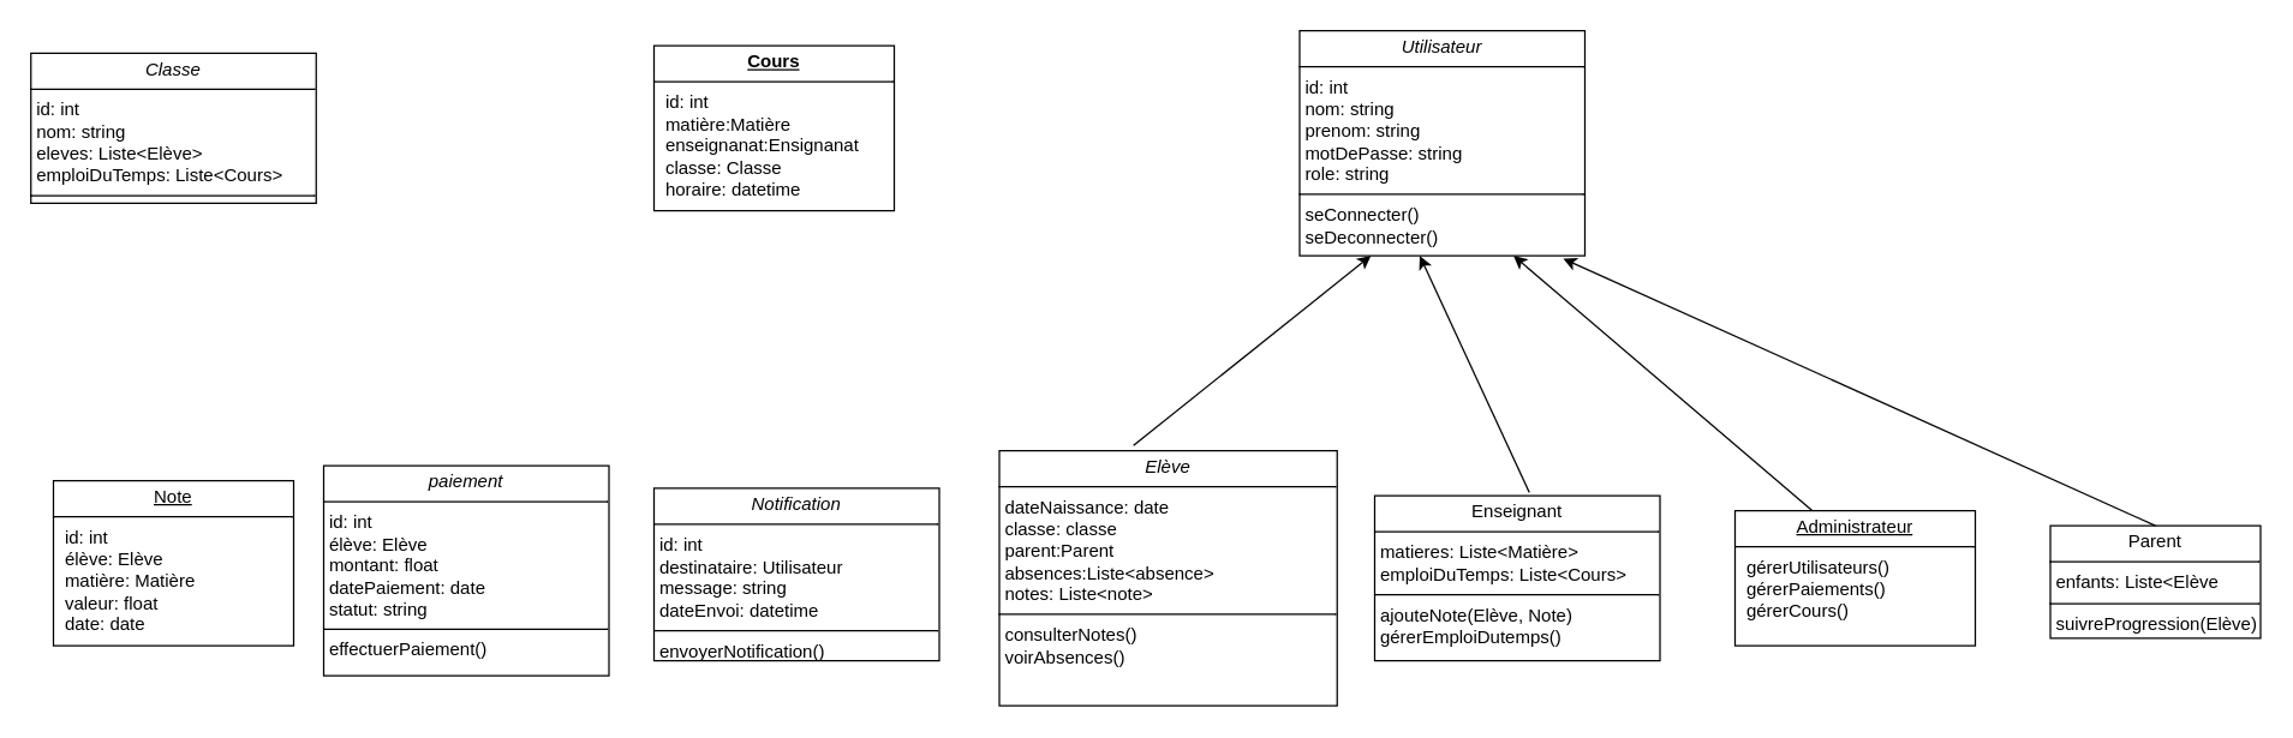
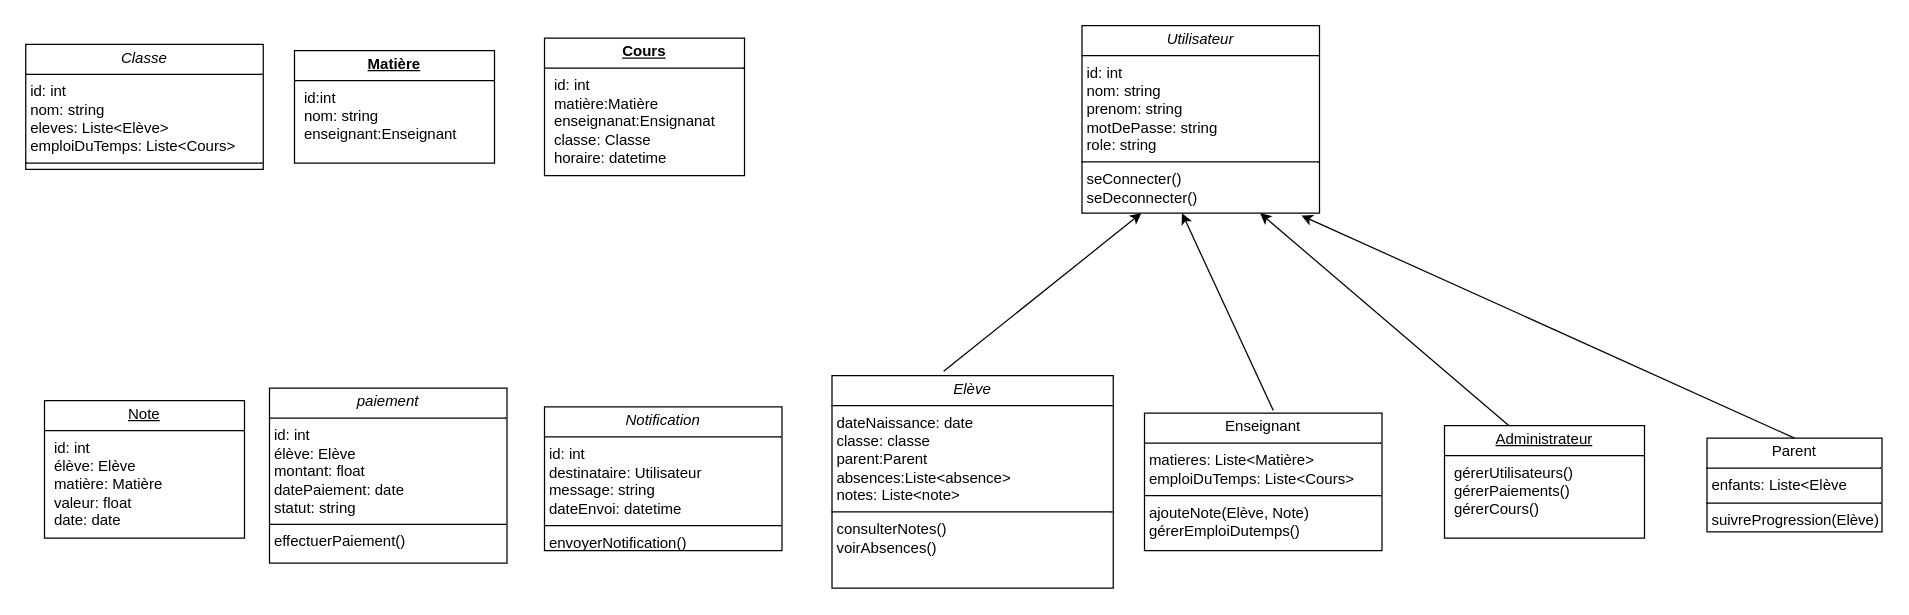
  <mxCell id="0" />
  <mxCell id="1" parent="0" />
+ <mxCell id="2" value="&lt;p style=&quot;margin:0px;margin-top:4px;text-align:center;text-decoration:underline;&quot;&gt;&lt;b&gt;Matière&lt;/b&gt;&lt;/p&gt;&lt;hr size=&quot;1&quot; style=&quot;border-style:solid;&quot;&gt;&lt;p style=&quot;margin:0px;margin-left:8px;&quot;&gt;id:int&lt;br&gt;nom: string&lt;br&gt;enseignant:Enseignant&lt;/p&gt;" style="verticalAlign=top;align=left;overflow=fill;html=1;whiteSpace=wrap;" vertex="1" parent="1"><mxGeometry x="235" y="40" width="160" height="90" as="geometry" /></mxCell>
  <mxCell id="3" value="&lt;p style=&quot;margin:0px;margin-top:4px;text-align:center;text-decoration:underline;&quot;&gt;&lt;b&gt;Cours&lt;/b&gt;&lt;/p&gt;&lt;hr size=&quot;1&quot; style=&quot;border-style:solid;&quot;&gt;&lt;p style=&quot;margin:0px;margin-left:8px;&quot;&gt;id: int&lt;/p&gt;&lt;p style=&quot;margin:0px;margin-left:8px;&quot;&gt;matière:Matière&lt;br&gt;enseignanat:Ensignanat&lt;br&gt;classe: Classe&lt;/p&gt;&lt;p style=&quot;margin:0px;margin-left:8px;&quot;&gt;horaire: datetime&lt;/p&gt;" style="verticalAlign=top;align=left;overflow=fill;html=1;whiteSpace=wrap;" vertex="1" parent="1"><mxGeometry x="435" y="30" width="160" height="110" as="geometry" /></mxCell>
  <mxCell id="4" value="&lt;p style=&quot;margin:0px;margin-top:4px;text-align:center;text-decoration:underline;&quot;&gt;Note&lt;/p&gt;&lt;hr size=&quot;1&quot; style=&quot;border-style:solid;&quot;&gt;&lt;p style=&quot;margin:0px;margin-left:8px;&quot;&gt;id: int&lt;/p&gt;&lt;p style=&quot;margin:0px;margin-left:8px;&quot;&gt;élève: Elève&amp;nbsp;&lt;/p&gt;&lt;p style=&quot;margin:0px;margin-left:8px;&quot;&gt;matière: Matière&lt;/p&gt;&lt;p style=&quot;margin:0px;margin-left:8px;&quot;&gt;valeur: float&lt;/p&gt;&lt;p style=&quot;margin:0px;margin-left:8px;&quot;&gt;date: date&lt;br&gt;&lt;br&gt;&lt;/p&gt;" style="verticalAlign=top;align=left;overflow=fill;html=1;whiteSpace=wrap;" vertex="1" parent="1"><mxGeometry x="35" y="320" width="160" height="110" as="geometry" /></mxCell>
  <mxCell id="5" value="&lt;p style=&quot;margin:0px;margin-top:4px;text-align:center;&quot;&gt;&lt;i&gt;paiement&lt;/i&gt;&lt;/p&gt;&lt;hr size=&quot;1&quot; style=&quot;border-style:solid;&quot;&gt;&lt;p style=&quot;margin:0px;margin-left:4px;&quot;&gt;id: int&lt;br&gt;élève: Elève&lt;/p&gt;&lt;p style=&quot;margin:0px;margin-left:4px;&quot;&gt;montant: float&lt;/p&gt;&lt;p style=&quot;margin:0px;margin-left:4px;&quot;&gt;datePaiement: date&lt;/p&gt;&lt;p style=&quot;margin:0px;margin-left:4px;&quot;&gt;statut: string&lt;/p&gt;&lt;hr size=&quot;1&quot; style=&quot;border-style:solid;&quot;&gt;&lt;p style=&quot;margin:0px;margin-left:4px;&quot;&gt;effectuerPaiement()&lt;/p&gt;" style="verticalAlign=top;align=left;overflow=fill;html=1;whiteSpace=wrap;" vertex="1" parent="1"><mxGeometry x="215" y="310" width="190" height="140" as="geometry" /></mxCell>
  <mxCell id="6" value="&lt;p style=&quot;margin:0px;margin-top:4px;text-align:center;&quot;&gt;&lt;i&gt;Notification&lt;/i&gt;&lt;/p&gt;&lt;hr size=&quot;1&quot; style=&quot;border-style:solid;&quot;&gt;&lt;p style=&quot;margin:0px;margin-left:4px;&quot;&gt;id: int&lt;br&gt;destinataire: Utilisateur&lt;/p&gt;&lt;p style=&quot;margin:0px;margin-left:4px;&quot;&gt;message: string&lt;/p&gt;&lt;p style=&quot;margin:0px;margin-left:4px;&quot;&gt;dateEnvoi: datetime&lt;/p&gt;&lt;hr size=&quot;1&quot; style=&quot;border-style:solid;&quot;&gt;&lt;p style=&quot;margin:0px;margin-left:4px;&quot;&gt;envoyerNotification()&lt;/p&gt;" style="verticalAlign=top;align=left;overflow=fill;html=1;whiteSpace=wrap;" vertex="1" parent="1"><mxGeometry x="435" y="325" width="190" height="115" as="geometry" /></mxCell>
  <mxCell id="7" value="&lt;p style=&quot;margin:0px;margin-top:4px;text-align:center;&quot;&gt;&lt;i&gt;Utilisateur&lt;/i&gt;&lt;/p&gt;&lt;hr size=&quot;1&quot; style=&quot;border-style:solid;&quot;&gt;&lt;p style=&quot;margin:0px;margin-left:4px;&quot;&gt;id: int&lt;br&gt;nom: string&lt;/p&gt;&lt;p style=&quot;margin:0px;margin-left:4px;&quot;&gt;prenom: string&lt;/p&gt;&lt;p style=&quot;margin:0px;margin-left:4px;&quot;&gt;motDePasse: string&lt;/p&gt;&lt;p style=&quot;margin:0px;margin-left:4px;&quot;&gt;role: string&lt;/p&gt;&lt;hr size=&quot;1&quot; style=&quot;border-style:solid;&quot;&gt;&lt;p style=&quot;margin:0px;margin-left:4px;&quot;&gt;seConnecter()&lt;br&gt;seDeconnecter()&lt;/p&gt;" style="verticalAlign=top;align=left;overflow=fill;html=1;whiteSpace=wrap;" vertex="1" parent="1"><mxGeometry x="865" y="20" width="190" height="150" as="geometry" /></mxCell>
  <mxCell id="8" value="&lt;p style=&quot;margin:0px;margin-top:4px;text-align:center;&quot;&gt;&lt;i&gt;Elève&lt;/i&gt;&lt;/p&gt;&lt;hr size=&quot;1&quot; style=&quot;border-style:solid;&quot;&gt;&lt;p style=&quot;margin:0px;margin-left:4px;&quot;&gt;dateNaissance: date&lt;br&gt;classe: classe&lt;/p&gt;&lt;p style=&quot;margin:0px;margin-left:4px;&quot;&gt;parent:Parent&lt;/p&gt;&lt;p style=&quot;margin:0px;margin-left:4px;&quot;&gt;absences:Liste&amp;lt;absence&amp;gt;&lt;/p&gt;&lt;p style=&quot;margin:0px;margin-left:4px;&quot;&gt;notes: Liste&amp;lt;note&amp;gt;&lt;/p&gt;&lt;hr size=&quot;1&quot; style=&quot;border-style:solid;&quot;&gt;&lt;p style=&quot;margin:0px;margin-left:4px;&quot;&gt;consulterNotes()&lt;br&gt;voirAbsences()&lt;/p&gt;" style="verticalAlign=top;align=left;overflow=fill;html=1;whiteSpace=wrap;" vertex="1" parent="1"><mxGeometry x="665" y="300" width="225" height="170" as="geometry" /></mxCell>
  <mxCell id="9" value="&lt;p style=&quot;margin:0px;margin-top:4px;text-align:center;&quot;&gt;Enseignant&lt;/p&gt;&lt;hr size=&quot;1&quot; style=&quot;border-style:solid;&quot;&gt;&lt;p style=&quot;margin:0px;margin-left:4px;&quot;&gt;matieres: Liste&amp;lt;Matière&amp;gt;&lt;/p&gt;&lt;p style=&quot;margin:0px;margin-left:4px;&quot;&gt;emploiDuTemps: Liste&amp;lt;Cours&amp;gt;&lt;/p&gt;&lt;hr size=&quot;1&quot; style=&quot;border-style:solid;&quot;&gt;&lt;p style=&quot;margin:0px;margin-left:4px;&quot;&gt;ajouteNote(Elève, Note)&lt;/p&gt;&lt;p style=&quot;margin:0px;margin-left:4px;&quot;&gt;gérerEmploiDutemps()&lt;/p&gt;" style="verticalAlign=top;align=left;overflow=fill;html=1;whiteSpace=wrap;" vertex="1" parent="1"><mxGeometry x="915" y="330" width="190" height="110" as="geometry" /></mxCell>
  <mxCell id="10" value="" style="endArrow=classic;html=1;rounded=0;exitX=0.542;exitY=-0.02;exitDx=0;exitDy=0;exitPerimeter=0;entryX=0.421;entryY=1;entryDx=0;entryDy=0;entryPerimeter=0;" edge="1" parent="1" source="9" target="7"><mxGeometry width="50" height="50" relative="1" as="geometry"><mxPoint x="385" y="560" as="sourcePoint" /><mxPoint x="935" y="150" as="targetPoint" /></mxGeometry></mxCell>
  <mxCell id="11" value="&lt;p style=&quot;margin:0px;margin-top:4px;text-align:center;text-decoration:underline;&quot;&gt;Administrateur&lt;/p&gt;&lt;hr size=&quot;1&quot; style=&quot;border-style:solid;&quot;&gt;&lt;p style=&quot;margin:0px;margin-left:8px;&quot;&gt;gérerUtilisateurs()&lt;br&gt;gérerPaiements()&lt;br&gt;gérerCours()&lt;/p&gt;" style="verticalAlign=top;align=left;overflow=fill;html=1;whiteSpace=wrap;" vertex="1" parent="1"><mxGeometry x="1155" y="340" width="160" height="90" as="geometry" /></mxCell>
  <mxCell id="12" value="" style="endArrow=classic;html=1;rounded=0;exitX=0.321;exitY=-0.001;exitDx=0;exitDy=0;exitPerimeter=0;entryX=0.75;entryY=1;entryDx=0;entryDy=0;" edge="1" parent="1" source="11" target="7"><mxGeometry width="50" height="50" relative="1" as="geometry"><mxPoint x="465" y="640" as="sourcePoint" /><mxPoint x="755" y="310" as="targetPoint" /></mxGeometry></mxCell>
  <mxCell id="13" value="&lt;p style=&quot;margin:0px;margin-top:4px;text-align:center;&quot;&gt;Parent&lt;/p&gt;&lt;hr size=&quot;1&quot; style=&quot;border-style:solid;&quot;&gt;&lt;p style=&quot;margin:0px;margin-left:4px;&quot;&gt;enfants: Liste&amp;lt;Elève&lt;/p&gt;&lt;hr size=&quot;1&quot; style=&quot;border-style:solid;&quot;&gt;&lt;p style=&quot;margin:0px;margin-left:4px;&quot;&gt;suivreProgression(Elève)&lt;/p&gt;" style="verticalAlign=top;align=left;overflow=fill;html=1;whiteSpace=wrap;" vertex="1" parent="1"><mxGeometry x="1365" y="350" width="140" height="75" as="geometry" /></mxCell>
  <mxCell id="14" value="" style="endArrow=classic;html=1;rounded=0;entryX=0.924;entryY=1.013;entryDx=0;entryDy=0;exitX=0.5;exitY=0;exitDx=0;exitDy=0;entryPerimeter=0;" edge="1" parent="1" source="13" target="7"><mxGeometry width="50" height="50" relative="1" as="geometry"><mxPoint x="745" y="660" as="sourcePoint" /><mxPoint x="425" y="720" as="targetPoint" /></mxGeometry></mxCell>
  <mxCell id="15" value="" style="endArrow=classic;html=1;rounded=0;entryX=0.25;entryY=1;entryDx=0;entryDy=0;exitX=0.397;exitY=-0.021;exitDx=0;exitDy=0;exitPerimeter=0;" edge="1" parent="1" source="8" target="7"><mxGeometry width="50" height="50" relative="1" as="geometry"><mxPoint x="725" y="320" as="sourcePoint" /><mxPoint x="775" y="270" as="targetPoint" /></mxGeometry></mxCell>
  <mxCell id="16" value="&lt;p style=&quot;margin:0px;margin-top:4px;text-align:center;&quot;&gt;&lt;i&gt;Classe&lt;/i&gt;&lt;/p&gt;&lt;hr size=&quot;1&quot; style=&quot;border-style:solid;&quot;&gt;&lt;p style=&quot;margin:0px;margin-left:4px;&quot;&gt;id: int&lt;br&gt;nom: string&lt;/p&gt;&lt;p style=&quot;margin:0px;margin-left:4px;&quot;&gt;eleves: Liste&amp;lt;Elève&amp;gt;&lt;/p&gt;&lt;p style=&quot;margin:0px;margin-left:4px;&quot;&gt;emploiDuTemps: Liste&amp;lt;Cours&amp;gt;&lt;/p&gt;&lt;hr size=&quot;1&quot; style=&quot;border-style:solid;&quot;&gt;&lt;p style=&quot;margin:0px;margin-left:4px;&quot;&gt;&lt;br&gt;&lt;/p&gt;" style="verticalAlign=top;align=left;overflow=fill;html=1;whiteSpace=wrap;" vertex="1" parent="1"><mxGeometry x="20" y="35" width="190" height="100" as="geometry" /></mxCell>
